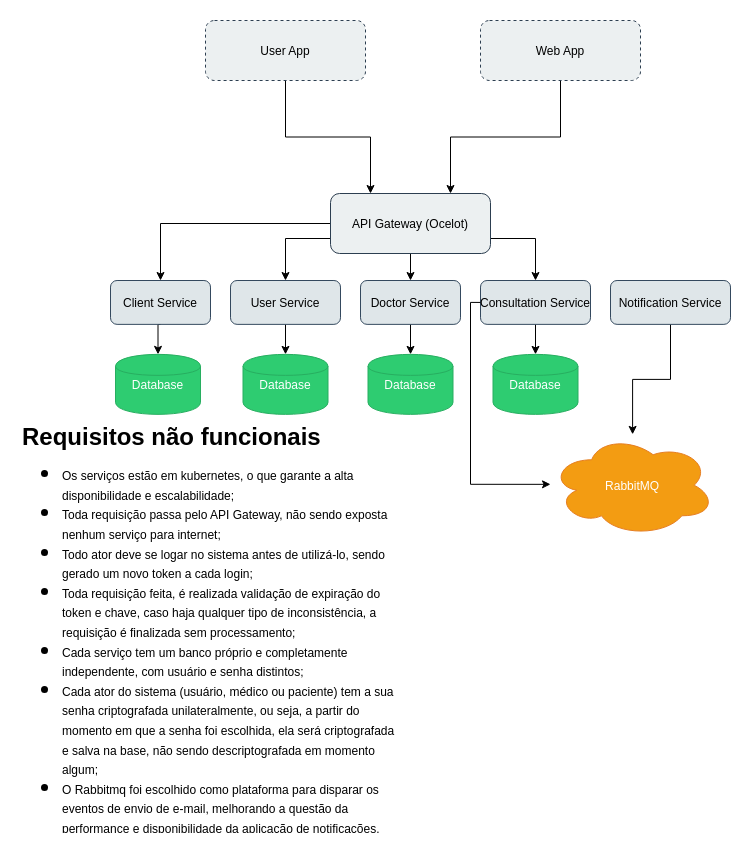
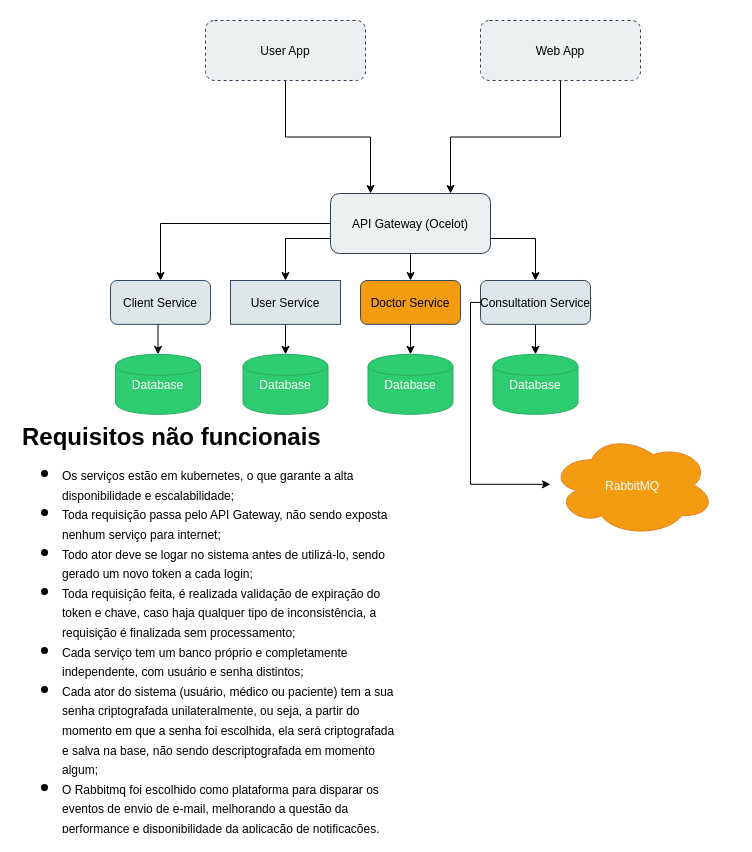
  <mxCell id="0" />
  <mxCell id="1" parent="0" />
  <mxCell id="2" style="edgeStyle=orthogonalEdgeStyle;rounded=0;orthogonalLoop=1;jettySize=auto;html=1;exitX=0;exitY=0.5;exitDx=0;exitDy=0;entryX=0.5;entryY=0;entryDx=0;entryDy=0;" edge="1" parent="1" source="6" target="8"><mxGeometry relative="1" as="geometry" /></mxCell>
  <mxCell id="3" style="edgeStyle=orthogonalEdgeStyle;rounded=0;orthogonalLoop=1;jettySize=auto;html=1;exitX=0;exitY=0.75;exitDx=0;exitDy=0;entryX=0.5;entryY=0;entryDx=0;entryDy=0;" edge="1" parent="1" source="6" target="10"><mxGeometry relative="1" as="geometry" /></mxCell>
  <mxCell id="4" style="edgeStyle=orthogonalEdgeStyle;rounded=0;orthogonalLoop=1;jettySize=auto;html=1;exitX=0.5;exitY=1;exitDx=0;exitDy=0;entryX=0.5;entryY=0;entryDx=0;entryDy=0;" edge="1" parent="1" source="6" target="12"><mxGeometry relative="1" as="geometry" /></mxCell>
  <mxCell id="5" style="edgeStyle=orthogonalEdgeStyle;rounded=0;orthogonalLoop=1;jettySize=auto;html=1;exitX=1;exitY=0.75;exitDx=0;exitDy=0;entryX=0.5;entryY=0;entryDx=0;entryDy=0;" edge="1" parent="1" source="6" target="14"><mxGeometry relative="1" as="geometry" /></mxCell>
  <mxCell id="6" value="API Gateway (Ocelot)" style="rounded=1;strokeColor=#2c3e50;fillColor=#ecf0f1" vertex="1" parent="1"><mxGeometry x="330" y="193" width="160" height="60" as="geometry" /></mxCell>
  <mxCell id="7" style="edgeStyle=orthogonalEdgeStyle;rounded=0;orthogonalLoop=1;jettySize=auto;html=1;exitX=0.5;exitY=1;exitDx=0;exitDy=0;entryX=0.5;entryY=0;entryDx=0;entryDy=0;" edge="1" parent="1" source="8" target="18"><mxGeometry relative="1" as="geometry" /></mxCell>
  <mxCell id="8" value="Client Service" style="rounded=1;strokeColor=#34495e;fillColor=#dfe6e9" vertex="1" parent="1"><mxGeometry x="110" y="280" width="100" height="43.86" as="geometry" /></mxCell>
  <mxCell id="9" style="edgeStyle=orthogonalEdgeStyle;rounded=0;orthogonalLoop=1;jettySize=auto;html=1;exitX=0.5;exitY=1;exitDx=0;exitDy=0;" edge="1" parent="1" source="10" target="20"><mxGeometry relative="1" as="geometry" /></mxCell>
- <mxCell id="10" value="User Service" style="rounded=1;strokeColor=#34495e;fillColor=#dfe6e9" vertex="1" parent="1"><mxGeometry x="230" y="280" width="110" height="43.86" as="geometry" /></mxCell>
+ <mxCell id="10" value="User Service" style="strokeColor=#34495e;fillColor=#dfe6e9;rounded=0;" vertex="1" parent="1"><mxGeometry x="230" y="280" width="110" height="43.86" as="geometry" /></mxCell>
  <mxCell id="11" style="edgeStyle=orthogonalEdgeStyle;rounded=0;orthogonalLoop=1;jettySize=auto;html=1;exitX=0.5;exitY=1;exitDx=0;exitDy=0;entryX=0.5;entryY=0;entryDx=0;entryDy=0;" edge="1" parent="1" source="12" target="19"><mxGeometry relative="1" as="geometry" /></mxCell>
- <mxCell id="12" value="Doctor Service" style="rounded=1;strokeColor=#34495e;fillColor=#dfe6e9" vertex="1" parent="1"><mxGeometry x="360" y="280" width="100" height="43.86" as="geometry" /></mxCell>
+ <mxCell id="12" value="Doctor Service" style="rounded=1;strokeColor=#34495e;fillColor=#f39c12;" vertex="1" parent="1"><mxGeometry x="360" y="280" width="100" height="43.86" as="geometry" /></mxCell>
  <mxCell id="13" style="edgeStyle=orthogonalEdgeStyle;rounded=0;orthogonalLoop=1;jettySize=auto;html=1;exitX=0.5;exitY=1;exitDx=0;exitDy=0;entryX=0.5;entryY=0;entryDx=0;entryDy=0;" edge="1" parent="1" source="14" target="21"><mxGeometry relative="1" as="geometry" /></mxCell>
  <mxCell id="14" value="Consultation Service" style="rounded=1;strokeColor=#34495e;fillColor=#dfe6e9" vertex="1" parent="1"><mxGeometry x="480" y="280" width="110" height="43.86" as="geometry" /></mxCell>
- <mxCell id="15" style="edgeStyle=orthogonalEdgeStyle;rounded=0;orthogonalLoop=1;jettySize=auto;html=1;" edge="1" parent="1" source="16" target="17"><mxGeometry relative="1" as="geometry" /></mxCell>
- <mxCell id="16" value="Notification Service" style="rounded=1;strokeColor=#34495e;fillColor=#dfe6e9" vertex="1" parent="1"><mxGeometry x="610" y="280" width="120" height="43.86" as="geometry" /></mxCell>
  <mxCell id="17" value="RabbitMQ" style="shape=cloud;strokeColor=#e67e22;fillColor=#f39c12;fontColor=#ffffff" vertex="1" parent="1"><mxGeometry x="550.005" y="433.86" width="164.211" height="101.786" as="geometry" /></mxCell>
  <mxCell id="18" value="Database" style="shape=cylinder;strokeColor=#27ae60;fillColor=#2ecc71;fontColor=#ffffff" vertex="1" parent="1"><mxGeometry x="115" y="353.86" width="85" height="60" as="geometry" /></mxCell>
  <mxCell id="19" value="Database" style="shape=cylinder;strokeColor=#27ae60;fillColor=#2ecc71;fontColor=#ffffff" vertex="1" parent="1"><mxGeometry x="367.5" y="353.86" width="85" height="60" as="geometry" /></mxCell>
  <mxCell id="20" value="Database" style="shape=cylinder;strokeColor=#27ae60;fillColor=#2ecc71;fontColor=#ffffff" vertex="1" parent="1"><mxGeometry x="242.5" y="353.86" width="85" height="60" as="geometry" /></mxCell>
  <mxCell id="21" value="Database" style="shape=cylinder;strokeColor=#27ae60;fillColor=#2ecc71;fontColor=#ffffff" vertex="1" parent="1"><mxGeometry x="492.5" y="353.86" width="85" height="60" as="geometry" /></mxCell>
  <mxCell id="22" style="edgeStyle=orthogonalEdgeStyle;rounded=0;orthogonalLoop=1;jettySize=auto;html=1;exitX=0;exitY=0.5;exitDx=0;exitDy=0;entryX=0;entryY=0.491;entryDx=0;entryDy=0;entryPerimeter=0;" edge="1" parent="1" source="14" target="17"><mxGeometry relative="1" as="geometry"><Array as="points"><mxPoint x="470" y="301.86" /><mxPoint x="470" y="483.86" /></Array></mxGeometry></mxCell>
  <mxCell id="23" style="edgeStyle=orthogonalEdgeStyle;rounded=0;orthogonalLoop=1;jettySize=auto;html=1;exitX=0.5;exitY=1;exitDx=0;exitDy=0;entryX=0.25;entryY=0;entryDx=0;entryDy=0;" edge="1" parent="1" source="24" target="6"><mxGeometry relative="1" as="geometry" /></mxCell>
  <mxCell id="24" value="User App" style="rounded=1;strokeColor=#2c3e50;fillColor=#ecf0f1;dashed=1;" vertex="1" parent="1"><mxGeometry x="205" y="20" width="160" height="60" as="geometry" /></mxCell>
  <mxCell id="25" style="edgeStyle=orthogonalEdgeStyle;rounded=0;orthogonalLoop=1;jettySize=auto;html=1;exitX=0.5;exitY=1;exitDx=0;exitDy=0;entryX=0.75;entryY=0;entryDx=0;entryDy=0;" edge="1" parent="1" source="26" target="6"><mxGeometry relative="1" as="geometry" /></mxCell>
  <mxCell id="26" value="Web App" style="rounded=1;strokeColor=#2c3e50;fillColor=#ecf0f1;dashed=1;" vertex="1" parent="1"><mxGeometry x="480" y="20" width="160" height="60" as="geometry" /></mxCell>
  <mxCell id="27" value="&lt;h1 style=&quot;margin-top: 0px; line-height: 80%;&quot;&gt;&lt;span style=&quot;background-color: initial;&quot;&gt;Requisitos não funcionais&lt;/span&gt;&lt;/h1&gt;&lt;h1 style=&quot;margin-top: 0px; line-height: 80%;&quot;&gt;&lt;ul style=&quot;margin-top: 1px; margin-bottom: 12px;&quot;&gt;&lt;li&gt;&lt;span style=&quot;font-size: 12px; font-weight: 400; line-height: 80%;&quot;&gt;Os serviços estão em kubernetes, o que garante a alta disponibilidade e escalabilidade;&lt;/span&gt;&lt;/li&gt;&lt;li&gt;&lt;span style=&quot;font-size: 12px; font-weight: 400; line-height: 80%;&quot;&gt;Toda requisição passa pelo API Gateway, não sendo exposta nenhum serviço para internet;&lt;/span&gt;&lt;/li&gt;&lt;li&gt;&lt;span style=&quot;font-size: 12px; font-weight: 400; line-height: 80%;&quot;&gt;Todo ator deve se logar no sistema antes de utilizá-lo, sendo gerado um novo token a cada login;&lt;/span&gt;&lt;/li&gt;&lt;li&gt;&lt;span style=&quot;font-size: 12px; font-weight: 400; line-height: 80%;&quot;&gt;Toda requisição feita, é realizada validação de expiração do token e chave, caso haja qualquer tipo de inconsistência, a requisição é finalizada sem processamento;&lt;/span&gt;&lt;/li&gt;&lt;li&gt;&lt;span style=&quot;font-size: 12px; font-weight: 400; line-height: 80%;&quot;&gt;Cada serviço tem um banco próprio e completamente independente, com usuário e senha distintos;&lt;/span&gt;&lt;/li&gt;&lt;li&gt;&lt;span style=&quot;font-size: 12px; font-weight: 400; line-height: 80%;&quot;&gt;Cada ator do sistema (usuário, médico ou paciente) tem a sua senha criptografada unilateralmente, ou seja, a partir do momento em que a senha foi escolhida, ela será criptografada e salva na base, não sendo descriptografada em momento algum;&lt;/span&gt;&lt;/li&gt;&lt;li&gt;&lt;span style=&quot;font-size: 12px; font-weight: 400; line-height: 80%;&quot;&gt;O Rabbitmq foi escolhido como plataforma para disparar os eventos de envio de e-mail, melhorando a questão da performance e disponibilidade da aplicação de notificações.&lt;/span&gt;&lt;/li&gt;&lt;/ul&gt;&lt;/h1&gt;" style="text;html=1;whiteSpace=wrap;overflow=hidden;rounded=0;" vertex="1" parent="1"><mxGeometry x="20" y="420" width="377.5" height="410" as="geometry" /></mxCell>
